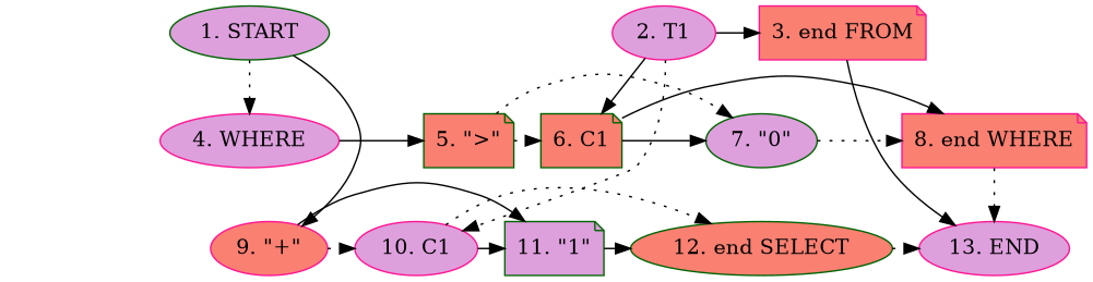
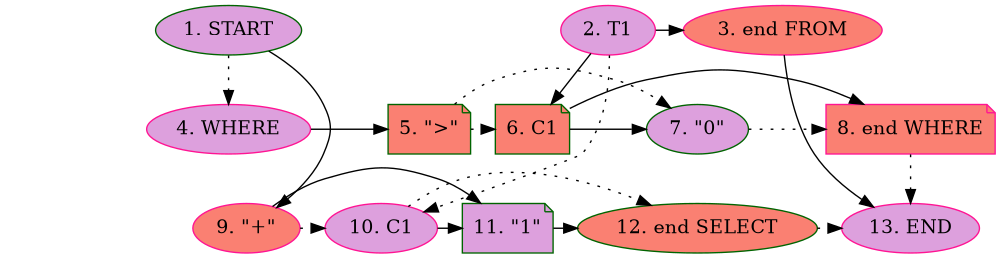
  digraph {
    node [style=filled color=deeppink fillcolor=plum shape=ellipse]
    edge [style=solid]
    rank_1 [style=invis color="" fillcolor="" shape=""]
    n2 [color=darkgreen label="1. START"]
    n3 [label="2. T1"]
-   n4 [fillcolor=salmon label="3. end FROM" shape=note]
+   n4 [fillcolor=salmon label="3. end FROM"]
    rank_2 [style=invis color="" fillcolor="" shape=""]
    n6 [label="4. WHERE"]
    n7 [color=darkgreen fillcolor=salmon label="5. \">\"" shape=note]
    n8 [color=darkgreen fillcolor=salmon label="6. C1" shape=note]
    n9 [color=darkgreen label="7. \"0\""]
    n10 [fillcolor=salmon label="8. end WHERE" shape=note]
    rank_3 [style=invis color="" fillcolor="" shape=""]
    n12 [fillcolor=salmon label="9. \"+\""]
    n13 [label="10. C1"]
    n14 [color=darkgreen label="11. \"1\"" shape=note]
    n15 [color=darkgreen fillcolor=salmon label="12. end SELECT"]
    n16 [label="13. END"]
    subgraph sub_1 {
      rank=same
      rankdir=LR
      rank_1
      n2
      n3
      n4
    }
    subgraph sub_2 {
      rank=same
      rankdir=LR
      rank_2
      n6
      n7
      n8
      n9
      n10
    }
    subgraph sub_3 {
      rank=same
      rankdir=LR
      rank_3
      n12
      n13
      n14
      n15
      n16
    }
    subgraph sub_4 {
      rank_1
      rank_2
      rank_3
    }
    subgraph sub_5 {
      n2
      n3
      n4
      n6
      n7
      n8
      n9
      n10
      n12
      n13
      n14
      n15
      n16
    }
    rank_1 -> n2 [style=invis]
    rank_1 -> rank_2 [style=invis]
    n2 -> n6 [style=dotted]
    n2 -> n12
    n3 -> n4
    n3 -> n8
    n3 -> n13 [style=dotted]
    n4 -> n16
    rank_2 -> n6 [style=invis]
    rank_2 -> rank_3 [style=invis]
    n6 -> n7
    n7 -> n8 [style=dotted]
    n7 -> n9 [style=dotted]
    n8 -> n9
    n8 -> n10
    n9 -> n10 [style=dotted]
    n10 -> n16 [style=dotted]
    rank_3 -> n12 [style=invis]
    n12 -> n13 [style=dotted]
    n12 -> n14
    n13 -> n14
    n13 -> n15 [style=dotted]
    n14 -> n15
    n15 -> n16 [style=dotted]
  }
